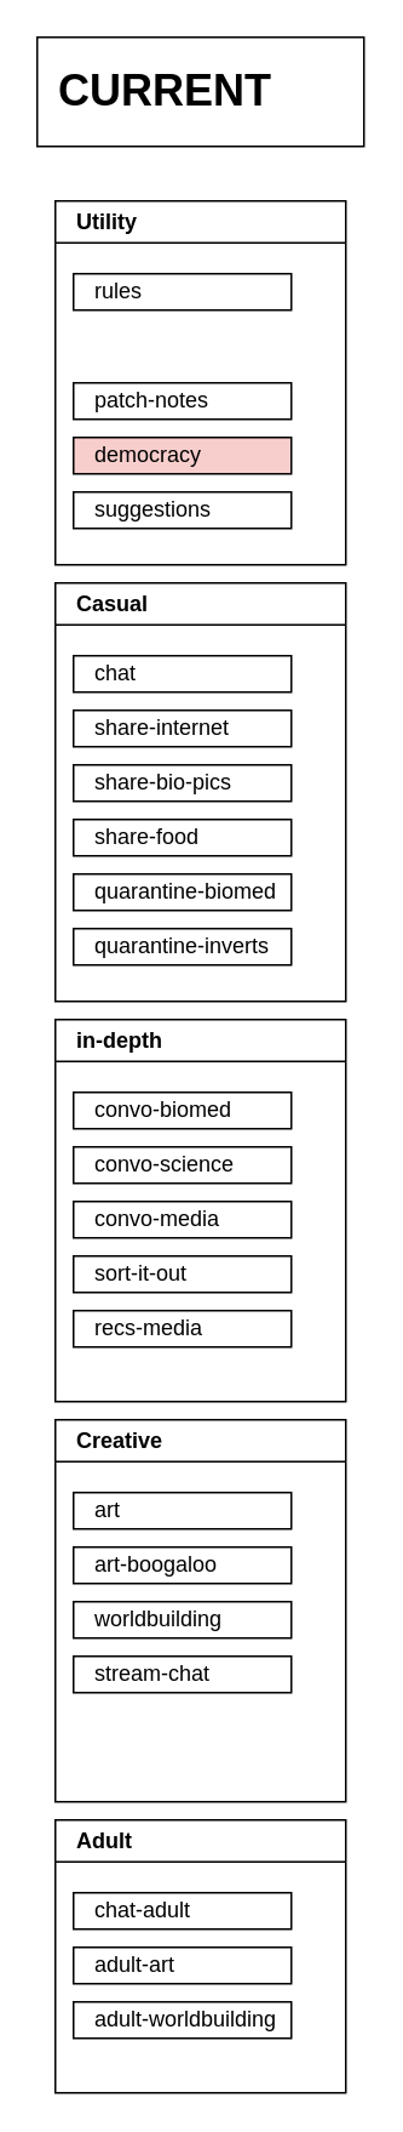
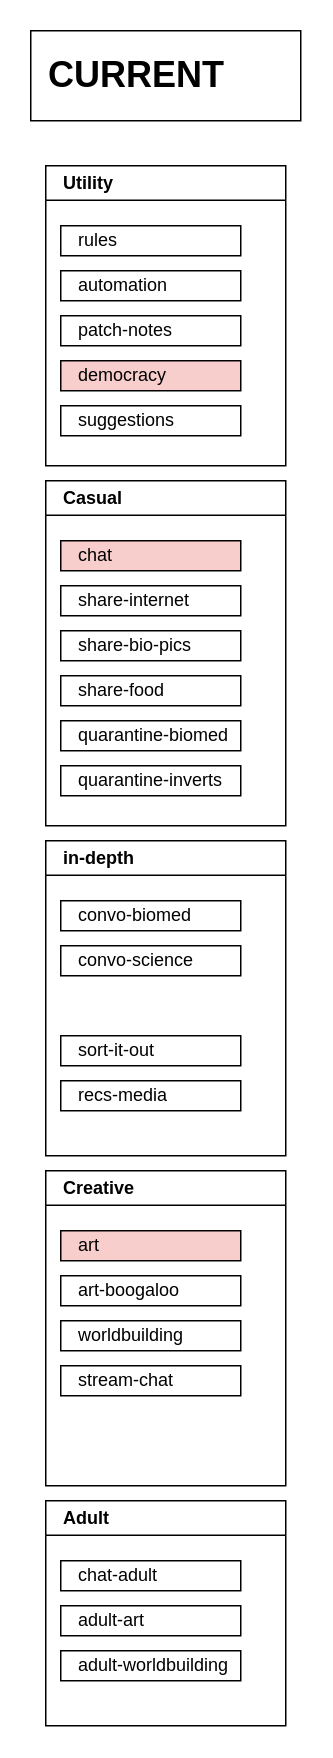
  <mxCell id="0" />
  <mxCell id="1" parent="0" />
  <mxCell id="2" value="Utility" style="swimlane;whiteSpace=wrap;html=1;align=left;spacingLeft=10;" vertex="1" parent="1"><mxGeometry x="30" y="110" width="160" height="200" as="geometry" /></mxCell>
  <mxCell id="3" value="suggestions" style="rounded=0;whiteSpace=wrap;html=1;align=left;spacingLeft=10;" vertex="1" parent="2"><mxGeometry x="10" y="160" width="120" height="20" as="geometry" /></mxCell>
  <mxCell id="4" value="rules" style="rounded=0;whiteSpace=wrap;html=1;align=left;spacingLeft=10;" vertex="1" parent="2"><mxGeometry x="10" y="40" width="120" height="20" as="geometry" /></mxCell>
+ <mxCell id="5" value="automation" style="rounded=0;whiteSpace=wrap;html=1;align=left;spacingLeft=10;" vertex="1" parent="2"><mxGeometry x="10" y="70" width="120" height="20" as="geometry" /></mxCell>
  <mxCell id="6" value="&lt;div&gt;patch-notes&lt;/div&gt;" style="rounded=0;whiteSpace=wrap;html=1;align=left;spacingLeft=10;" vertex="1" parent="2"><mxGeometry x="10" y="100" width="120" height="20" as="geometry" /></mxCell>
  <mxCell id="7" value="democracy" style="rounded=0;whiteSpace=wrap;html=1;align=left;spacingLeft=10;fillColor=#f8cecc;" vertex="1" parent="2"><mxGeometry x="10" y="130" width="120" height="20" as="geometry" /></mxCell>
  <mxCell id="8" value="Casual" style="swimlane;whiteSpace=wrap;html=1;align=left;spacingLeft=10;" vertex="1" parent="1"><mxGeometry x="30" y="320" width="160" height="230" as="geometry" /></mxCell>
  <mxCell id="9" value="quarantine-biomed" style="rounded=0;whiteSpace=wrap;html=1;align=left;spacingLeft=10;" vertex="1" parent="8"><mxGeometry x="10" y="160" width="120" height="20" as="geometry" /></mxCell>
- <mxCell id="10" value="chat" style="rounded=0;whiteSpace=wrap;html=1;align=left;spacingLeft=10;" vertex="1" parent="8"><mxGeometry x="10" y="40" width="120" height="20" as="geometry" /></mxCell>
+ <mxCell id="10" value="chat" style="rounded=0;whiteSpace=wrap;html=1;align=left;spacingLeft=10;fillColor=#f8cecc;" vertex="1" parent="8"><mxGeometry x="10" y="40" width="120" height="20" as="geometry" /></mxCell>
  <mxCell id="11" value="share-internet" style="rounded=0;whiteSpace=wrap;html=1;align=left;spacingLeft=10;" vertex="1" parent="8"><mxGeometry x="10" y="70" width="120" height="20" as="geometry" /></mxCell>
  <mxCell id="12" value="share-bio-pics" style="rounded=0;whiteSpace=wrap;html=1;align=left;spacingLeft=10;" vertex="1" parent="8"><mxGeometry x="10" y="100" width="120" height="20" as="geometry" /></mxCell>
  <mxCell id="13" value="share-food" style="rounded=0;whiteSpace=wrap;html=1;align=left;spacingLeft=10;" vertex="1" parent="8"><mxGeometry x="10" y="130" width="120" height="20" as="geometry" /></mxCell>
  <mxCell id="14" value="quarantine-inverts" style="rounded=0;whiteSpace=wrap;html=1;align=left;spacingLeft=10;" vertex="1" parent="8"><mxGeometry x="10" y="190" width="120" height="20" as="geometry" /></mxCell>
  <mxCell id="15" value="in-depth" style="swimlane;whiteSpace=wrap;html=1;align=left;spacingLeft=10;" vertex="1" parent="1"><mxGeometry x="30" y="560" width="160" height="210" as="geometry" /></mxCell>
  <mxCell id="16" value="recs-media" style="rounded=0;whiteSpace=wrap;html=1;align=left;spacingLeft=10;" vertex="1" parent="15"><mxGeometry x="10" y="160" width="120" height="20" as="geometry" /></mxCell>
  <mxCell id="17" value="convo-biomed" style="rounded=0;whiteSpace=wrap;html=1;align=left;spacingLeft=10;" vertex="1" parent="15"><mxGeometry x="10" y="40" width="120" height="20" as="geometry" /></mxCell>
  <mxCell id="18" value="convo-science" style="rounded=0;whiteSpace=wrap;html=1;align=left;spacingLeft=10;" vertex="1" parent="15"><mxGeometry x="10" y="70" width="120" height="20" as="geometry" /></mxCell>
- <mxCell id="19" value="convo-media" style="rounded=0;whiteSpace=wrap;html=1;align=left;spacingLeft=10;" vertex="1" parent="15"><mxGeometry x="10" y="100" width="120" height="20" as="geometry" /></mxCell>
  <mxCell id="20" value="sort-it-out" style="rounded=0;whiteSpace=wrap;html=1;align=left;spacingLeft=10;" vertex="1" parent="15"><mxGeometry x="10" y="130" width="120" height="20" as="geometry" /></mxCell>
  <mxCell id="21" value="Creative" style="swimlane;whiteSpace=wrap;html=1;align=left;spacingLeft=10;" vertex="1" parent="1"><mxGeometry x="30" y="780" width="160" height="210" as="geometry" /></mxCell>
- <mxCell id="22" value="art" style="rounded=0;whiteSpace=wrap;html=1;align=left;spacingLeft=10;" vertex="1" parent="21"><mxGeometry x="10" y="40" width="120" height="20" as="geometry" /></mxCell>
+ <mxCell id="22" value="art" style="rounded=0;whiteSpace=wrap;html=1;align=left;spacingLeft=10;fillColor=#f8cecc;" vertex="1" parent="21"><mxGeometry x="10" y="40" width="120" height="20" as="geometry" /></mxCell>
  <mxCell id="23" value="art-boogaloo" style="rounded=0;whiteSpace=wrap;html=1;align=left;spacingLeft=10;" vertex="1" parent="21"><mxGeometry x="10" y="70" width="120" height="20" as="geometry" /></mxCell>
  <mxCell id="24" value="worldbuilding" style="rounded=0;whiteSpace=wrap;html=1;align=left;spacingLeft=10;" vertex="1" parent="21"><mxGeometry x="10" y="100" width="120" height="20" as="geometry" /></mxCell>
  <mxCell id="25" value="stream-chat" style="rounded=0;whiteSpace=wrap;html=1;align=left;spacingLeft=10;" vertex="1" parent="21"><mxGeometry x="10" y="130" width="120" height="20" as="geometry" /></mxCell>
  <mxCell id="26" value="Adult" style="swimlane;whiteSpace=wrap;html=1;align=left;spacingLeft=10;" vertex="1" parent="1"><mxGeometry x="30" y="1000" width="160" height="150" as="geometry" /></mxCell>
  <mxCell id="27" value="chat-adult" style="rounded=0;whiteSpace=wrap;html=1;align=left;spacingLeft=10;" vertex="1" parent="26"><mxGeometry x="10" y="40" width="120" height="20" as="geometry" /></mxCell>
  <mxCell id="28" value="adult-art" style="rounded=0;whiteSpace=wrap;html=1;align=left;spacingLeft=10;" vertex="1" parent="26"><mxGeometry x="10" y="70" width="120" height="20" as="geometry" /></mxCell>
  <mxCell id="29" value="adult-worldbuilding" style="rounded=0;whiteSpace=wrap;html=1;align=left;spacingLeft=10;" vertex="1" parent="26"><mxGeometry x="10" y="100" width="120" height="20" as="geometry" /></mxCell>
  <mxCell id="30" value="&lt;h1&gt;CURRENT&lt;/h1&gt;" style="rounded=0;whiteSpace=wrap;html=1;align=left;spacingLeft=10;" vertex="1" parent="1"><mxGeometry x="20" y="20" width="180" height="60" as="geometry" /></mxCell>
